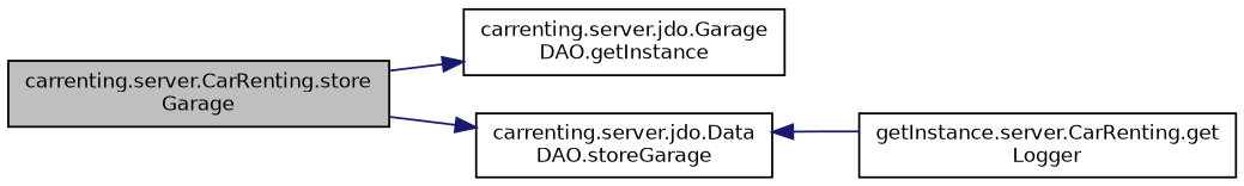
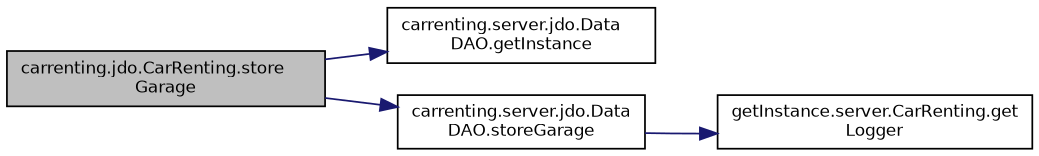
  digraph {
    rankdir=LR
    node [color=black fillcolor=white fontname=Helvetica fontsize=10 shape=record style=filled]
    edge [color=midnightblue fontname=Helvetica fontsize=10 labelfontname=Helvetica labelfontsize=10 style=solid]
-   n1 [fillcolor=grey75 fontcolor=black height=0.2 label="carrenting.server.CarRenting.store\lGarage" width=0.4]
-   n2 [height=0.2 label="carrenting.server.jdo.Garage\lDAO.getInstance" width=0.4]
+   n1 [fillcolor=grey75 fontcolor=black height=0.2 label="carrenting.jdo.CarRenting.store\lGarage" width=0.4]
+   n2 [height=0.2 label="carrenting.server.jdo.Data\lDAO.getInstance" width=0.4]
    n3 [height=0.2 label="carrenting.server.jdo.Data\lDAO.storeGarage" width=0.4]
    n4 [height=0.2 label="getInstance.server.CarRenting.get\lLogger" width=0.4]
    n1 -> n2
    n1 -> n3
-   n4 -> n3
+   n3 -> n4
  }
